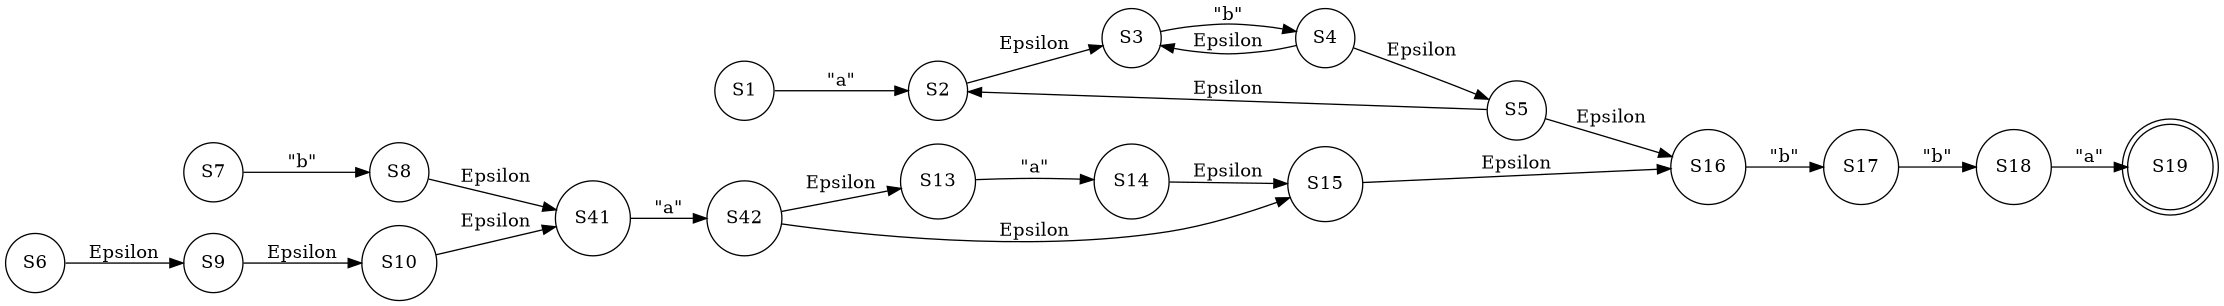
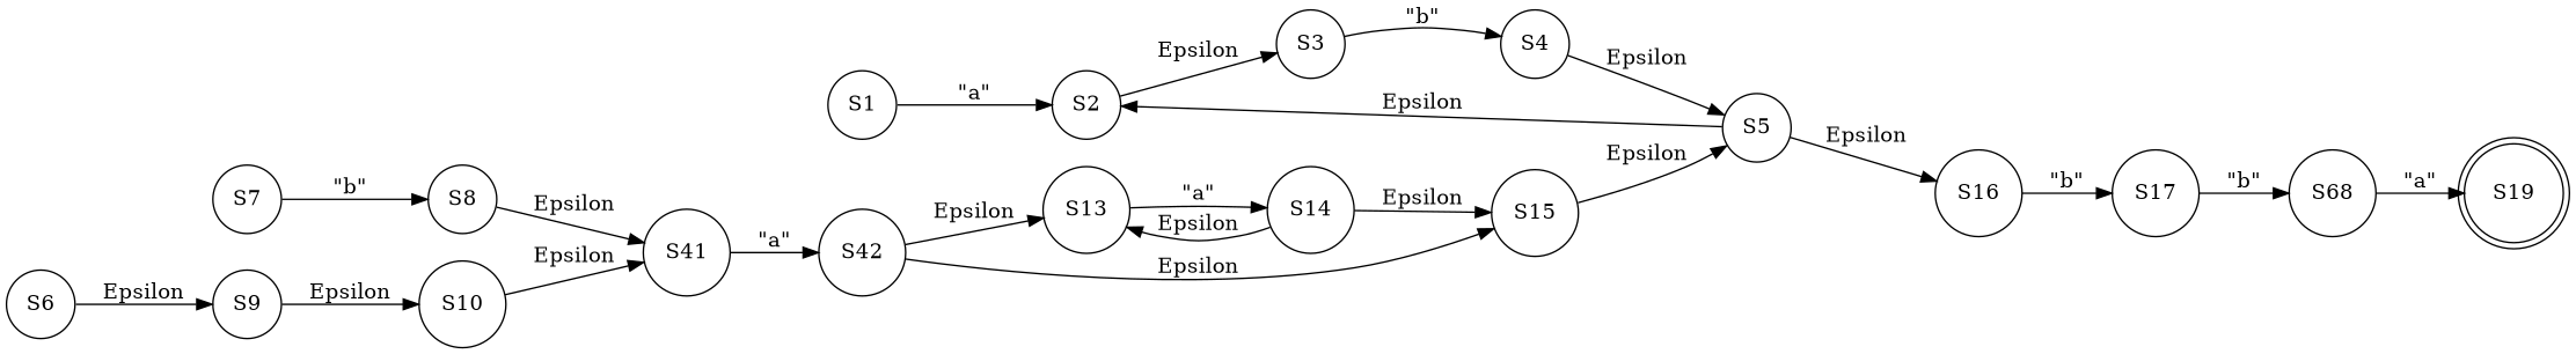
  digraph {
    rankdir=LR
    node [shape=circle]
    S1
    S2
    S6
    S9
    S3
    S7
    S8
    S10
    S4
    S5
    S16
    S17
-   S18
+   S18 [label=S68]
    n14 [label=S41]
    n15 [label=S42]
    S13
    S15
    S14
    S19 [shape=doublecircle]
    S1 -> S2 [label="\"a\""]
    S2 -> S3 [label=Epsilon]
    S6 -> S9 [label=Epsilon]
    S9 -> S10 [label=Epsilon]
    S3 -> S4 [label="\"b\""]
    S7 -> S8 [label="\"b\""]
    S8 -> n14 [label=Epsilon]
    S10 -> n14 [label=Epsilon]
-   S4 -> S3 [label=Epsilon]
    S4 -> S5 [label=Epsilon]
    S5 -> S2 [label=Epsilon]
    S5 -> S16 [label=Epsilon]
    S16 -> S17 [label="\"b\""]
    S17 -> S18 [label="\"b\""]
    S18 -> S19 [label="\"a\""]
    n14 -> n15 [label="\"a\""]
    n15 -> S13 [label=Epsilon]
    n15 -> S15 [label=Epsilon]
    S13 -> S14 [label="\"a\""]
-   S15 -> S16 [label=Epsilon]
+   S15 -> S5 [label=Epsilon]
+   S14 -> S13 [label=Epsilon]
    S14 -> S15 [label=Epsilon]
  }
